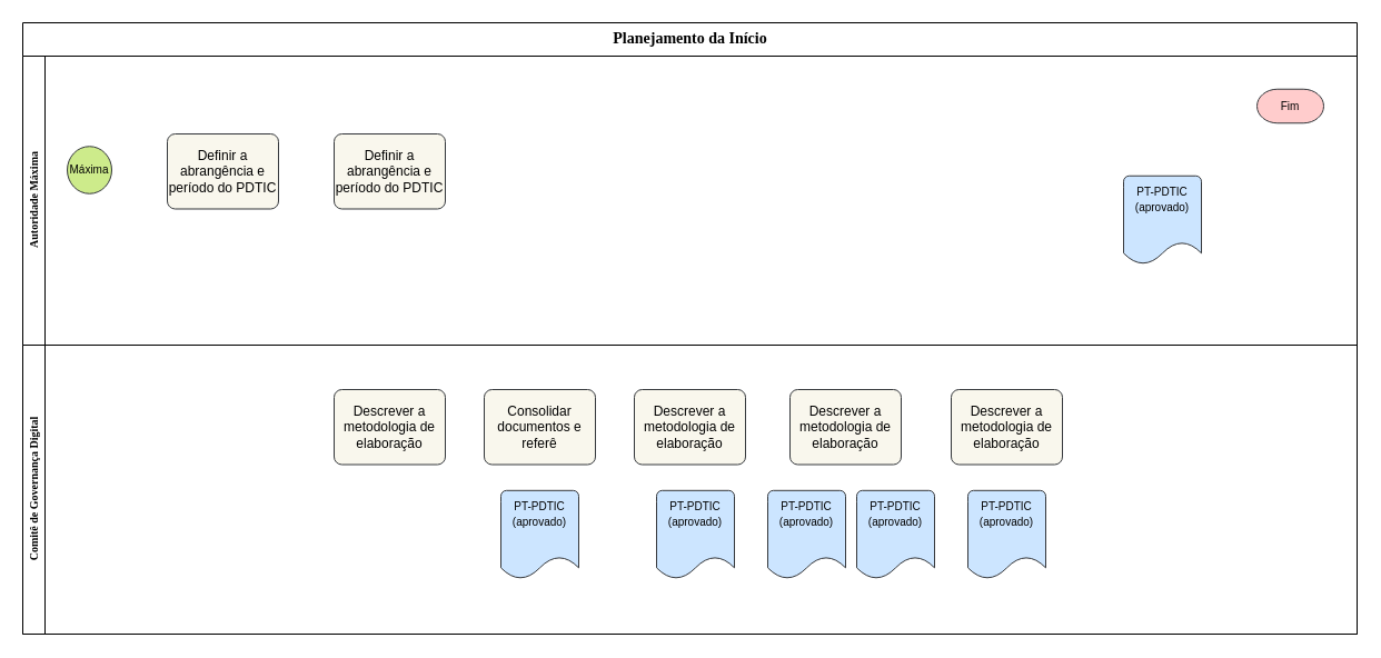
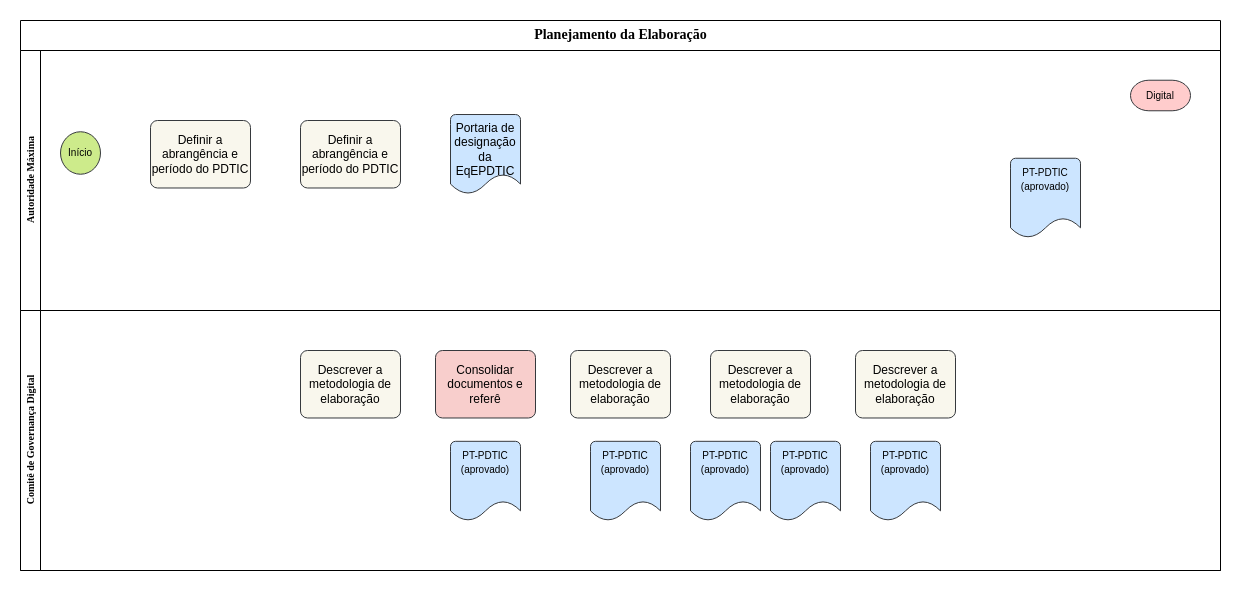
  <mxCell id="0" />
  <mxCell id="1" parent="0" />
- <mxCell id="2" value="&lt;font style=&quot;font-size: 14px;&quot;&gt;Planejamento da Início&lt;/font&gt;" style="swimlane;html=1;childLayout=stackLayout;horizontal=1;startSize=30;horizontalStack=0;rounded=0;shadow=0;labelBackgroundColor=none;strokeWidth=1;fontFamily=Verdana;fontSize=7;align=center;container=0;swimlaneLine=1;glass=0;swimlaneHead=1;swimlaneBody=1;fillColor=light-dark(#FFFFFF,#FFFFFF);strokeColor=light-dark(#000000,#000000);fontColor=light-dark(#000000,#000000);" vertex="1" parent="1"><mxGeometry x="20" y="20" width="1200" height="550" as="geometry"><mxRectangle x="180" y="70" width="60" height="20" as="alternateBounds" /></mxGeometry></mxCell>
+ <mxCell id="2" value="&lt;font style=&quot;font-size: 14px;&quot;&gt;Planejamento da Elaboração&lt;/font&gt;" style="swimlane;html=1;childLayout=stackLayout;horizontal=1;startSize=30;horizontalStack=0;rounded=0;shadow=0;labelBackgroundColor=none;strokeWidth=1;fontFamily=Verdana;fontSize=7;align=center;container=0;swimlaneLine=1;glass=0;swimlaneHead=1;swimlaneBody=1;fillColor=light-dark(#FFFFFF,#FFFFFF);strokeColor=light-dark(#000000,#000000);fontColor=light-dark(#000000,#000000);" vertex="1" parent="1"><mxGeometry x="20" y="20" width="1200" height="550" as="geometry"><mxRectangle x="180" y="70" width="60" height="20" as="alternateBounds" /></mxGeometry></mxCell>
  <mxCell id="3" value="&lt;font style=&quot;font-size: 10px;&quot;&gt;Autoridade Máxima&lt;/font&gt;" style="swimlane;html=1;startSize=20;horizontal=0;fontFamily=Verdana;fontSize=7;container=0;strokeWidth=1;fillColor=light-dark(#FFFFFF,#FFFFFF);strokeColor=light-dark(#000000,#000000);swimlaneLine=1;shadow=0;fontColor=light-dark(#000000,#000000);" vertex="1" parent="2"><mxGeometry y="30" width="1200" height="260" as="geometry"><mxRectangle y="20" width="680" height="30" as="alternateBounds" /></mxGeometry></mxCell>
  <mxCell id="4" style="edgeStyle=orthogonalEdgeStyle;rounded=0;orthogonalLoop=1;jettySize=auto;html=1;exitX=0.5;exitY=1;exitDx=0;exitDy=0;entryX=0.5;entryY=0;entryDx=0;entryDy=0;" edge="1" parent="3"><mxGeometry relative="1" as="geometry"><mxPoint x="1145" y="95.7" as="targetPoint" /></mxGeometry></mxCell>
  <mxCell id="5" style="edgeStyle=orthogonalEdgeStyle;rounded=0;orthogonalLoop=1;jettySize=auto;html=1;exitX=0.5;exitY=1;exitDx=0;exitDy=0;entryX=0.5;entryY=0;entryDx=0;entryDy=0;" edge="1" parent="3"><mxGeometry relative="1" as="geometry"><mxPoint x="1245" y="95.7" as="targetPoint" /></mxGeometry></mxCell>
  <mxCell id="6" style="edgeStyle=orthogonalEdgeStyle;rounded=0;orthogonalLoop=1;jettySize=auto;html=1;exitX=1;exitY=0.5;exitDx=0;exitDy=0;entryX=0;entryY=0.5;entryDx=0;entryDy=0;" edge="1" parent="3"><mxGeometry relative="1" as="geometry"><mxPoint x="1230" y="37.953" as="sourcePoint" /></mxGeometry></mxCell>
  <mxCell id="7" value="Definir a abrangência e período do PDTIC" style="rounded=1;whiteSpace=wrap;html=1;absoluteArcSize=1;arcSize=14;strokeWidth=1;fillColor=#f9f7ed;strokeColor=#36393d;swimlaneLine=1;shadow=0;" vertex="1" parent="3"><mxGeometry x="130" y="70" width="100" height="67.49" as="geometry" /></mxCell>
  <mxCell id="8" value="Definir a abrangência e período do PDTIC" style="rounded=1;whiteSpace=wrap;html=1;absoluteArcSize=1;arcSize=14;strokeWidth=1;fillColor=#f9f7ed;strokeColor=#36393d;swimlaneLine=1;shadow=0;" vertex="1" parent="3"><mxGeometry x="280" y="70" width="100" height="67.49" as="geometry" /></mxCell>
+ <mxCell id="9" value="Portaria de designação da EqEPDTIC" style="strokeWidth=1;html=1;shape=mxgraph.flowchart.document2;whiteSpace=wrap;size=0.25;verticalAlign=top;fillColor=#cce5ff;strokeColor=#36393d;swimlaneLine=1;shadow=0;" vertex="1" parent="3"><mxGeometry x="430" y="64.02" width="70" height="79.46" as="geometry" /></mxCell>
  <mxCell id="10" value="&lt;font style=&quot;font-size: 10px;&quot;&gt;Comitê de Governança Digital&lt;/font&gt;" style="swimlane;html=1;startSize=20;horizontal=0;fontFamily=Verdana;fontSize=7;container=0;strokeWidth=1;fillColor=light-dark(#FFFFFF,#FFFFFF);strokeColor=light-dark(#000000,#000000);swimlaneLine=1;shadow=0;fontColor=light-dark(#000000,#000000);" vertex="1" parent="2"><mxGeometry y="290" width="1200" height="260" as="geometry" /></mxCell>
  <mxCell id="11" style="edgeStyle=orthogonalEdgeStyle;rounded=0;orthogonalLoop=1;jettySize=auto;html=1;exitX=1;exitY=0.5;exitDx=0;exitDy=0;entryX=0;entryY=0.5;entryDx=0;entryDy=0;" edge="1" parent="10"><mxGeometry relative="1" as="geometry"><mxPoint x="1000" y="81.385" as="sourcePoint" /></mxGeometry></mxCell>
  <mxCell id="12" value="" style="edgeStyle=orthogonalEdgeStyle;rounded=0;orthogonalLoop=1;jettySize=auto;html=1;" edge="1" parent="10"><mxGeometry relative="1" as="geometry"><mxPoint x="500" y="60" as="sourcePoint" /></mxGeometry></mxCell>
  <mxCell id="13" value="" style="edgeStyle=orthogonalEdgeStyle;rounded=0;orthogonalLoop=1;jettySize=auto;html=1;" edge="1" parent="10"><mxGeometry relative="1" as="geometry"><mxPoint x="640" y="60.82" as="sourcePoint" /></mxGeometry></mxCell>
  <mxCell id="14" value="" style="edgeStyle=orthogonalEdgeStyle;rounded=0;orthogonalLoop=1;jettySize=auto;html=1;" edge="1" parent="10"><mxGeometry relative="1" as="geometry"><mxPoint x="780" y="60.82" as="sourcePoint" /></mxGeometry></mxCell>
- <mxCell id="15" value="&lt;font style=&quot;font-size: 10px;&quot;&gt;Máxima&lt;/font&gt;" style="strokeWidth=1;html=1;shape=mxgraph.flowchart.start_2;whiteSpace=wrap;fillColor=#cdeb8b;strokeColor=#36393d;swimlaneLine=1;shadow=0;" vertex="1" parent="10"><mxGeometry x="40" y="-178.76" width="40" height="42.5" as="geometry" /></mxCell>
+ <mxCell id="15" value="&lt;font style=&quot;font-size: 10px;&quot;&gt;Início&lt;/font&gt;" style="strokeWidth=1;html=1;shape=mxgraph.flowchart.start_2;whiteSpace=wrap;fillColor=#cdeb8b;strokeColor=#36393d;swimlaneLine=1;shadow=0;" vertex="1" parent="10"><mxGeometry x="40" y="-178.76" width="40" height="42.5" as="geometry" /></mxCell>
  <mxCell id="16" value="&lt;font style=&quot;font-size: 10px;&quot;&gt;PT-PDTIC (aprovado)&lt;/font&gt;" style="strokeWidth=1;html=1;shape=mxgraph.flowchart.document2;whiteSpace=wrap;size=0.25;verticalAlign=top;fillColor=#cce5ff;strokeColor=#36393d;swimlaneLine=1;shadow=0;" vertex="1" parent="10"><mxGeometry x="430" y="130.82" width="70" height="79.46" as="geometry" /></mxCell>
  <mxCell id="17" value="&lt;font style=&quot;font-size: 10px;&quot;&gt;PT-PDTIC (aprovado)&lt;/font&gt;" style="strokeWidth=1;html=1;shape=mxgraph.flowchart.document2;whiteSpace=wrap;size=0.25;verticalAlign=top;fillColor=#cce5ff;strokeColor=#36393d;swimlaneLine=1;shadow=0;" vertex="1" parent="10"><mxGeometry x="570" y="130.82" width="70" height="79.46" as="geometry" /></mxCell>
  <mxCell id="18" value="&lt;font style=&quot;font-size: 10px;&quot;&gt;PT-PDTIC (aprovado)&lt;/font&gt;" style="strokeWidth=1;html=1;shape=mxgraph.flowchart.document2;whiteSpace=wrap;size=0.25;verticalAlign=top;fillColor=#cce5ff;strokeColor=#36393d;swimlaneLine=1;shadow=0;" vertex="1" parent="10"><mxGeometry x="670" y="130.82" width="70" height="79.46" as="geometry" /></mxCell>
  <mxCell id="19" value="&lt;font style=&quot;font-size: 10px;&quot;&gt;PT-PDTIC (aprovado)&lt;/font&gt;" style="strokeWidth=1;html=1;shape=mxgraph.flowchart.document2;whiteSpace=wrap;size=0.25;verticalAlign=top;fillColor=#cce5ff;strokeColor=#36393d;swimlaneLine=1;shadow=0;" vertex="1" parent="10"><mxGeometry x="750" y="130.82" width="70" height="79.46" as="geometry" /></mxCell>
  <mxCell id="20" value="&lt;font style=&quot;font-size: 10px;&quot;&gt;PT-PDTIC (aprovado)&lt;/font&gt;" style="strokeWidth=1;html=1;shape=mxgraph.flowchart.document2;whiteSpace=wrap;size=0.25;verticalAlign=top;fillColor=#cce5ff;strokeColor=#36393d;swimlaneLine=1;shadow=0;" vertex="1" parent="10"><mxGeometry x="850" y="130.82" width="70" height="79.46" as="geometry" /></mxCell>
  <mxCell id="21" value="&lt;font style=&quot;font-size: 10px;&quot;&gt;PT-PDTIC (aprovado)&lt;/font&gt;" style="strokeWidth=1;html=1;shape=mxgraph.flowchart.document2;whiteSpace=wrap;size=0.25;verticalAlign=top;fillColor=#cce5ff;strokeColor=#36393d;swimlaneLine=1;shadow=0;" vertex="1" parent="10"><mxGeometry x="990" y="-152.24" width="70" height="79.46" as="geometry" /></mxCell>
- <mxCell id="22" value="&lt;font style=&quot;font-size: 10px;&quot;&gt;Fim&lt;/font&gt;" style="strokeWidth=1;html=1;shape=mxgraph.flowchart.terminator;whiteSpace=wrap;fillColor=#ffcccc;strokeColor=#36393d;swimlaneLine=1;shadow=0;" vertex="1" parent="10"><mxGeometry x="1110" y="-230.27" width="60" height="30.54" as="geometry" /></mxCell>
+ <mxCell id="22" value="&lt;font style=&quot;font-size: 10px;&quot;&gt;Digital&lt;/font&gt;" style="strokeWidth=1;html=1;shape=mxgraph.flowchart.terminator;whiteSpace=wrap;fillColor=#ffcccc;strokeColor=#36393d;swimlaneLine=1;shadow=0;" vertex="1" parent="10"><mxGeometry x="1110" y="-230.27" width="60" height="30.54" as="geometry" /></mxCell>
  <mxCell id="23" value="Descrever a metodologia de elaboração" style="rounded=1;whiteSpace=wrap;html=1;absoluteArcSize=1;arcSize=14;strokeWidth=1;fillColor=#f9f7ed;strokeColor=#36393d;swimlaneLine=1;shadow=0;" vertex="1" parent="10"><mxGeometry x="280" y="40" width="100" height="67.49" as="geometry" /></mxCell>
- <mxCell id="24" value="Consolidar documentos e referê" style="rounded=1;whiteSpace=wrap;html=1;absoluteArcSize=1;arcSize=14;strokeWidth=1;fillColor=#f9f7ed;strokeColor=#36393d;swimlaneLine=1;shadow=0;" vertex="1" parent="10"><mxGeometry x="415" y="40" width="100" height="67.49" as="geometry" /></mxCell>
+ <mxCell id="24" value="Consolidar documentos e referê" style="rounded=1;whiteSpace=wrap;html=1;absoluteArcSize=1;arcSize=14;strokeWidth=1;fillColor=#f8cecc;strokeColor=#36393d;swimlaneLine=1;shadow=0;" vertex="1" parent="10"><mxGeometry x="415" y="40" width="100" height="67.49" as="geometry" /></mxCell>
  <mxCell id="25" value="Descrever a metodologia de elaboração" style="rounded=1;whiteSpace=wrap;html=1;absoluteArcSize=1;arcSize=14;strokeWidth=1;fillColor=#f9f7ed;strokeColor=#36393d;swimlaneLine=1;shadow=0;" vertex="1" parent="10"><mxGeometry x="550" y="40" width="100" height="67.49" as="geometry" /></mxCell>
  <mxCell id="26" value="Descrever a metodologia de elaboração" style="rounded=1;whiteSpace=wrap;html=1;absoluteArcSize=1;arcSize=14;strokeWidth=1;fillColor=#f9f7ed;strokeColor=#36393d;swimlaneLine=1;shadow=0;" vertex="1" parent="10"><mxGeometry x="690" y="40" width="100" height="67.49" as="geometry" /></mxCell>
  <mxCell id="27" value="Descrever a metodologia de elaboração" style="rounded=1;whiteSpace=wrap;html=1;absoluteArcSize=1;arcSize=14;strokeWidth=1;fillColor=#f9f7ed;strokeColor=#36393d;swimlaneLine=1;shadow=0;" vertex="1" parent="10"><mxGeometry x="835" y="40" width="100" height="67.49" as="geometry" /></mxCell>
